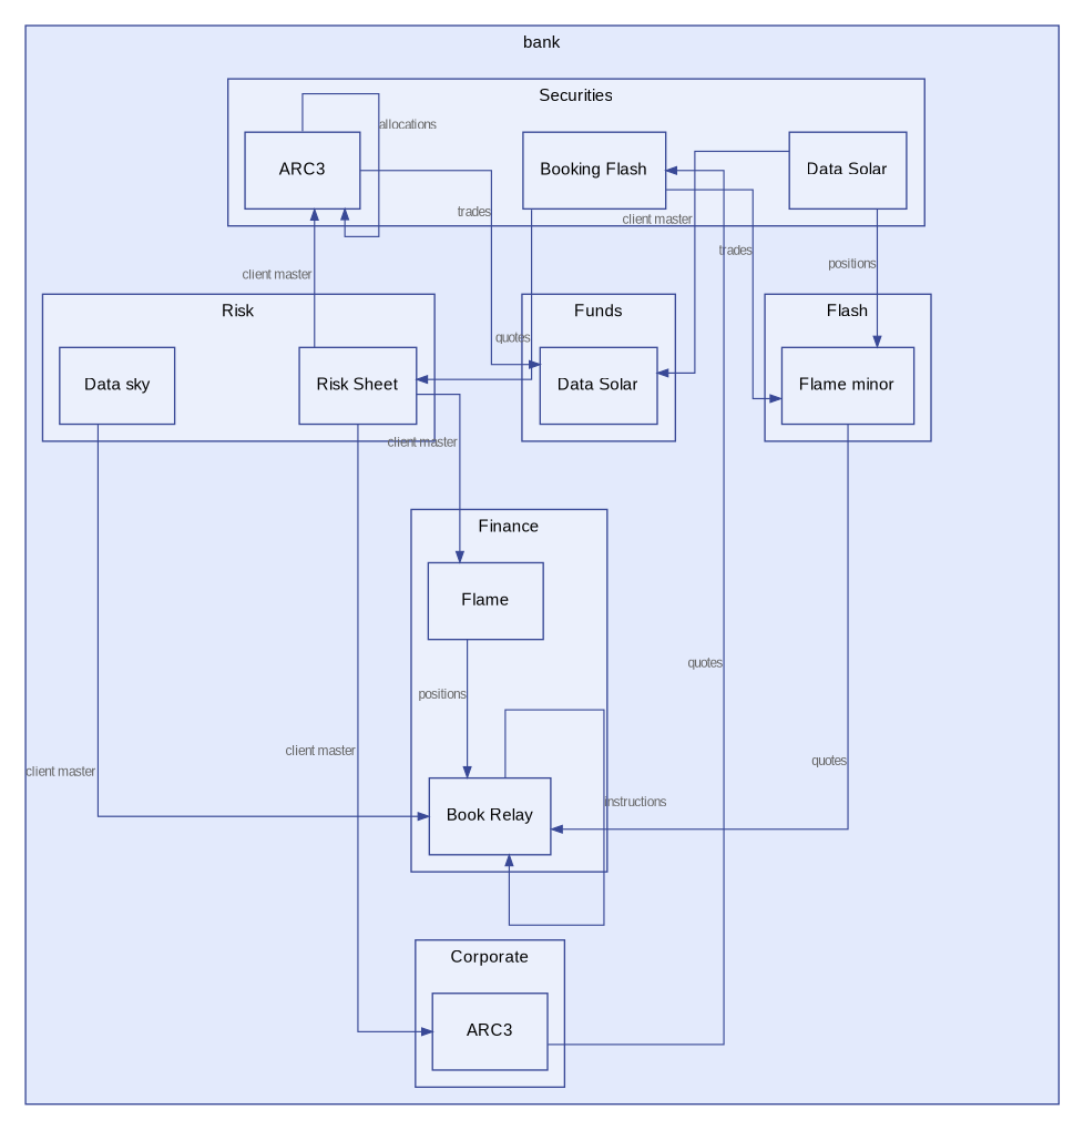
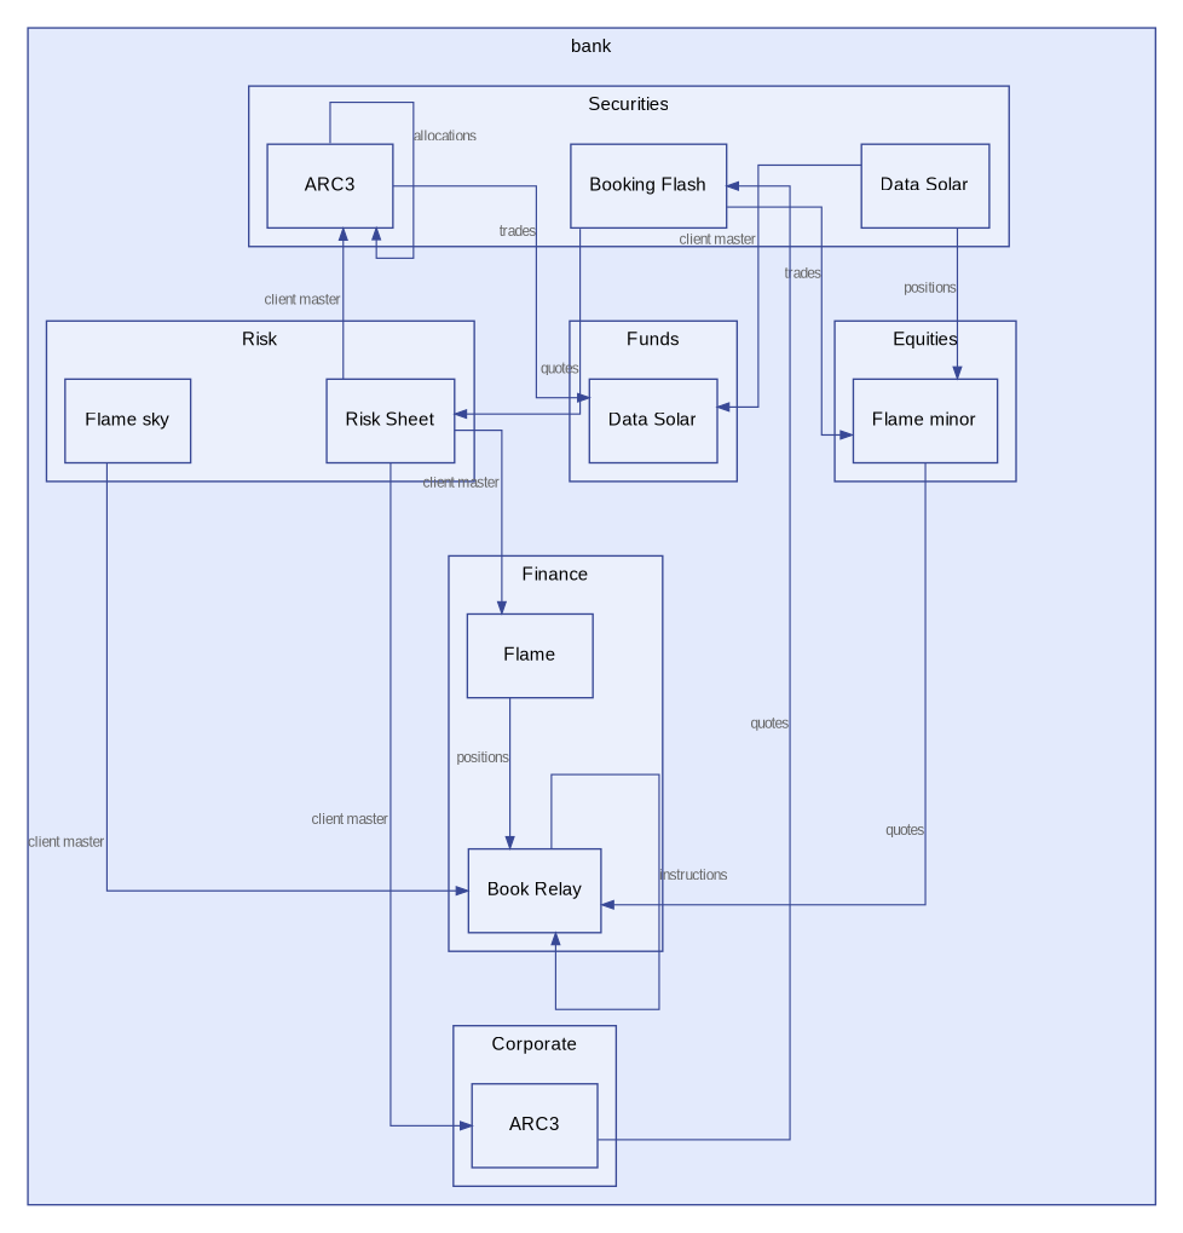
  digraph {
    compound=true
    concentrate=true
    fontname="Liberation Sans"
    fontsize=8
    nodesep=0.8
    rankdir=TB
    ranksep=0.9
    splines=ortho
    node [color="#384896" fontname="Liberation Sans" fontsize=8 penwidth=0.7 shape=rectangle]
    edge [color="#222222" fontname="Liberation Sans" penwidth=2 style=invis weight=10]
    n1 [label="Risk Sheet"]
-   n2 [label="Data sky"]
+   n2 [label="Flame sky"]
    n3 [label=ARC3]
    n4 [label="Booking Flash"]
    n5 [label="Data Solar"]
    n6 [label="Flame minor"]
    n7 [label=ARC3]
    n8 [label="Data Solar"]
    n9 [label=Flame]
    n10 [label="Book Relay"]
    subgraph cluster_1 {
      color="#384896"
      fillcolor="#e3eafc"
      label=bank
      penwidth=0.7
      style=filled
      subgraph cluster_2 {
        color="#384896"
        fillcolor="#ebf0fc"
        label=Risk
        penwidth=0.7
        style=filled
        n1
        n2
      }
      subgraph cluster_3 {
        color="#384896"
        fillcolor="#ebf0fc"
        label=Securities
        penwidth=0.7
        style=filled
        n3
        n4
        n5
      }
      subgraph cluster_4 {
        color="#384896"
        fillcolor="#ebf0fc"
-       label=Flash
+       label=Equities
        penwidth=0.7
        style=filled
        n6
      }
      subgraph cluster_5 {
        color="#384896"
        fillcolor="#ebf0fc"
        label=Corporate
        penwidth=0.7
        style=filled
        n7
      }
      subgraph cluster_6 {
        color="#384896"
        fillcolor="#ebf0fc"
        label=Funds
        penwidth=0.7
        style=filled
        n8
      }
      subgraph cluster_7 {
        color="#384896"
        fillcolor="#ebf0fc"
        label=Finance
        penwidth=0.7
        style=filled
        n9
        n10
      }
    }
    n1 -> n3 [arrowsize=0.5 color="#384896" constraint=true fontcolor="#656565" fontsize=6 penwidth=0.6 xlabel="client master" style="" weight=""]
    n1 -> n3 [arrowsize=0.5 color="#384896" constraint=true fontcolor="#656565" fontsize=6 penwidth=0.6 xlabel="client master" style="" weight=""]
    n1 -> n7 [arrowsize=0.5 color="#384896" constraint=true fontcolor="#656565" fontsize=6 penwidth=0.6 xlabel="client master" style="" weight=""]
    n1 -> n9 [arrowsize=0.5 color="#384896" constraint=true fontcolor="#656565" fontsize=6 penwidth=0.6 xlabel="client master" style="" weight=""]
    n1 -> n9
    n2 -> n9
    n2 -> n9
    n2 -> n9
    n2 -> n10 [arrowsize=0.5 color="#384896" constraint=true fontcolor="#656565" fontsize=6 penwidth=0.6 xlabel="client master" style="" weight=""]
    n2 -> n10
    n3 -> n2
    n3 -> n2
    n3 -> n3 [arrowsize=0.5 color="#384896" constraint=true fontcolor="#656565" fontsize=6 penwidth=0.6 xlabel=allocations style="" weight=""]
    n3 -> n6
    n3 -> n6
    n3 -> n8 [arrowsize=0.5 color="#384896" constraint=true fontcolor="#656565" fontsize=6 penwidth=0.6 xlabel=trades style="" weight=""]
    n3 -> n8
    n3 -> n8
    n4 -> n1 [arrowsize=0.5 color="#384896" constraint=true fontcolor="#656565" fontsize=6 penwidth=0.6 xlabel=quotes style="" weight=""]
    n4 -> n1
    n4 -> n2
    n4 -> n6 [arrowsize=0.5 color="#384896" constraint=true fontcolor="#656565" fontsize=6 penwidth=0.6 xlabel=trades style="" weight=""]
    n4 -> n6
    n4 -> n8
    n5 -> n1
    n5 -> n6 [arrowsize=0.5 color="#384896" constraint=true fontcolor="#656565" fontsize=6 penwidth=0.6 xlabel=positions style="" weight=""]
    n5 -> n6
    n5 -> n6
    n5 -> n8 [arrowsize=0.5 color="#384896" constraint=true fontcolor="#656565" fontsize=6 penwidth=0.6 xlabel="client master" style="" weight=""]
    n5 -> n8
    n5 -> n8
    n6 -> n10 [arrowsize=0.5 color="#384896" constraint=true fontcolor="#656565" fontsize=6 penwidth=0.6 xlabel=quotes style="" weight=""]
    n6 -> n10
    n6 -> n10
    n6 -> n10
    n6 -> n10
    n6 -> n10
    n7 -> n4 [arrowsize=0.5 color="#384896" constraint=true fontcolor="#656565" fontsize=6 penwidth=0.6 xlabel=quotes style="" weight=""]
    n8 -> n9
    n8 -> n9
    n8 -> n9
    n8 -> n10
    n8 -> n10
    n9 -> n7
    n9 -> n10 [arrowsize=0.5 color="#384896" constraint=true fontcolor="#656565" fontsize=6 penwidth=0.6 xlabel=positions style="" weight=""]
    n10 -> n7
    n10 -> n7
    n10 -> n7
    n10 -> n7
    n10 -> n10 [arrowsize=0.5 color="#384896" constraint=true fontcolor="#656565" fontsize=6 penwidth=0.6 xlabel=instructions style="" weight=""]
  }
